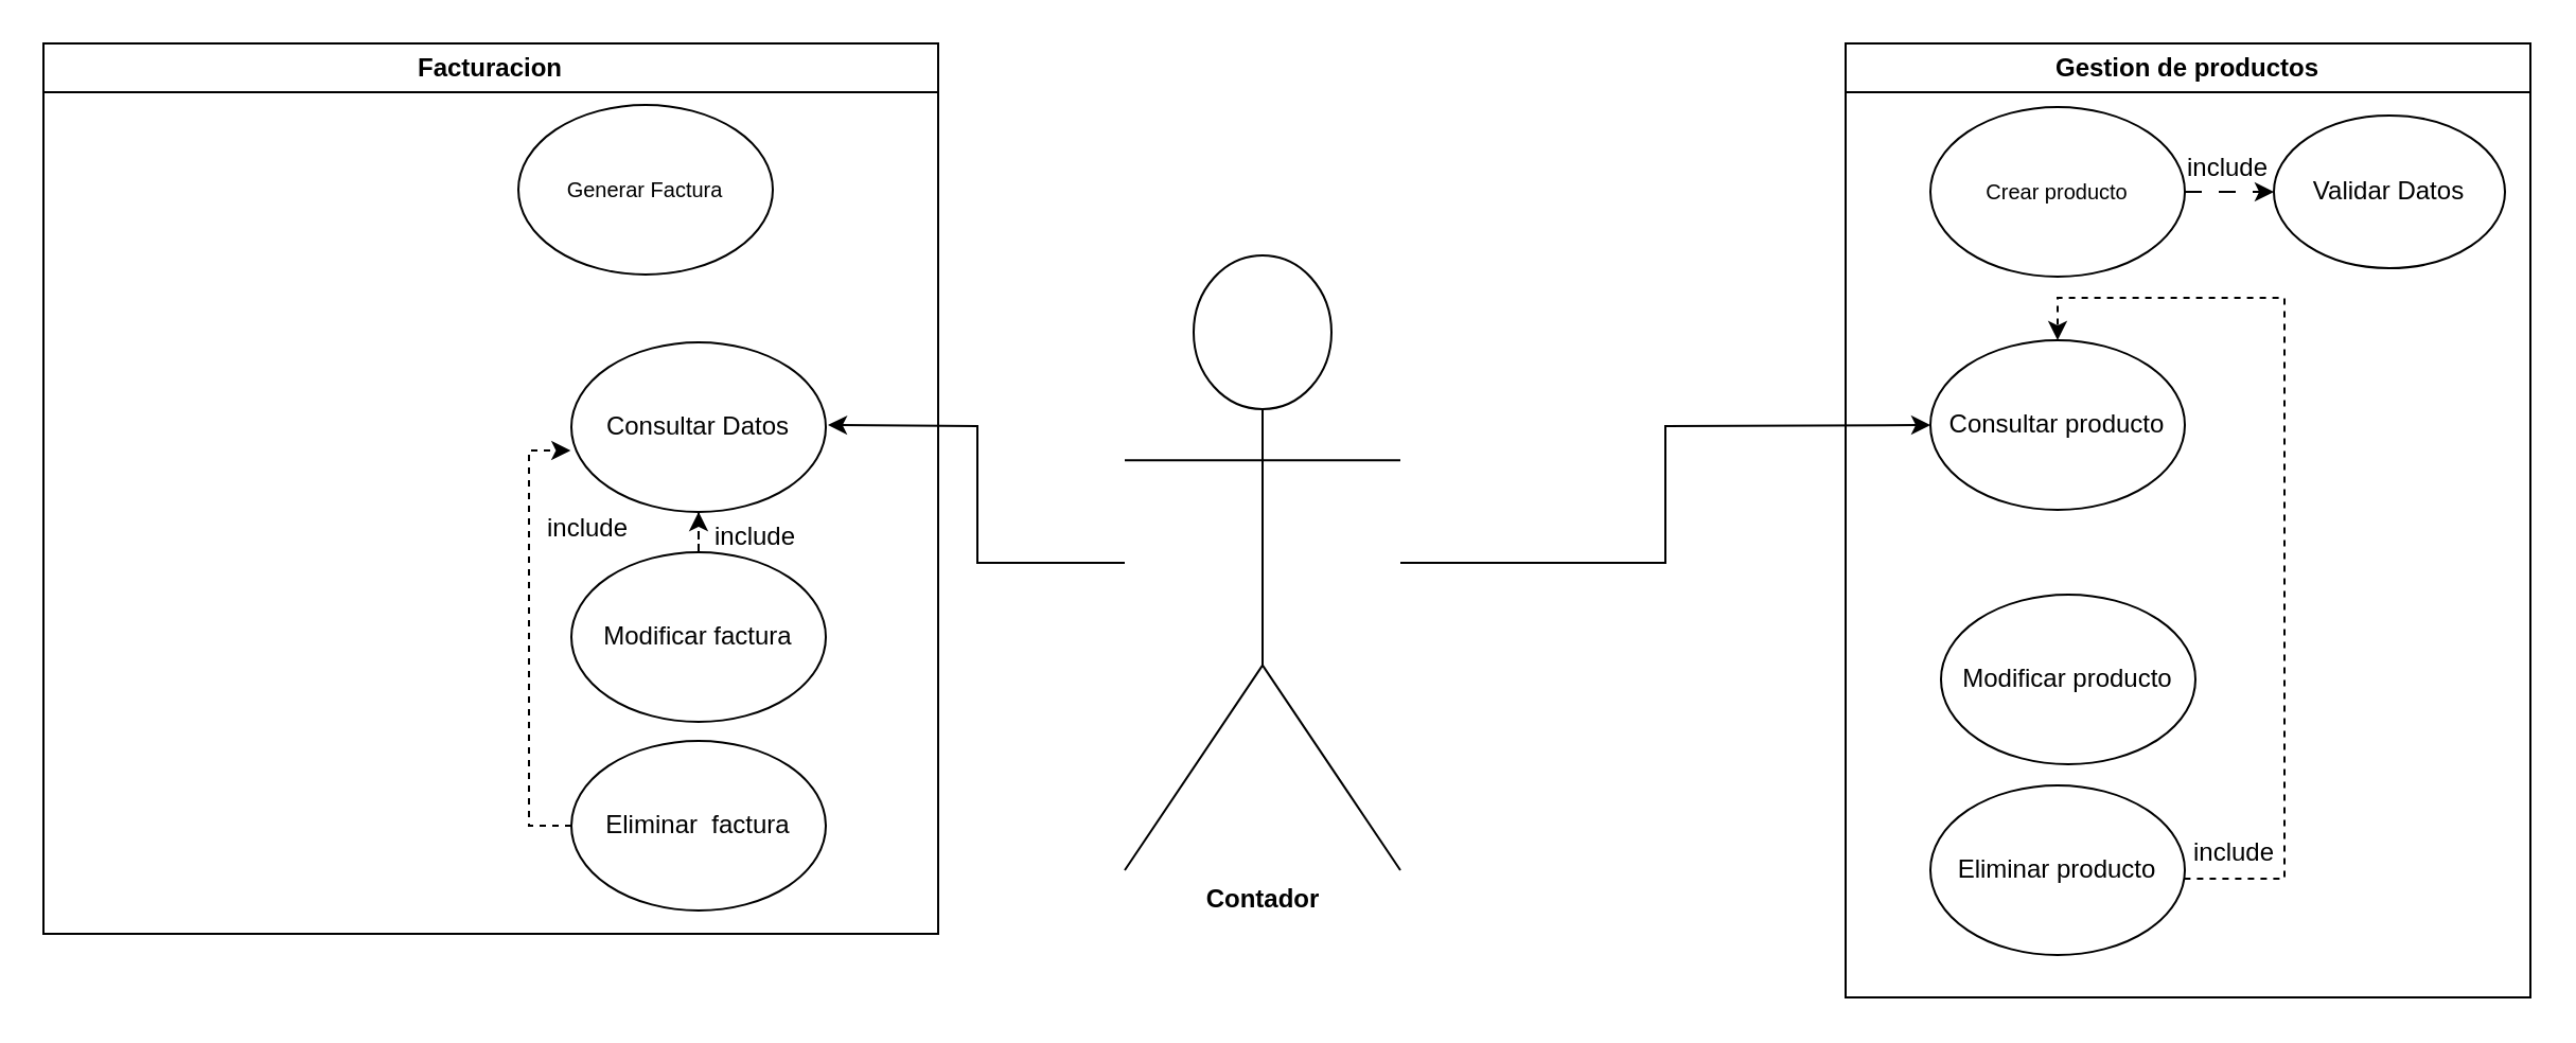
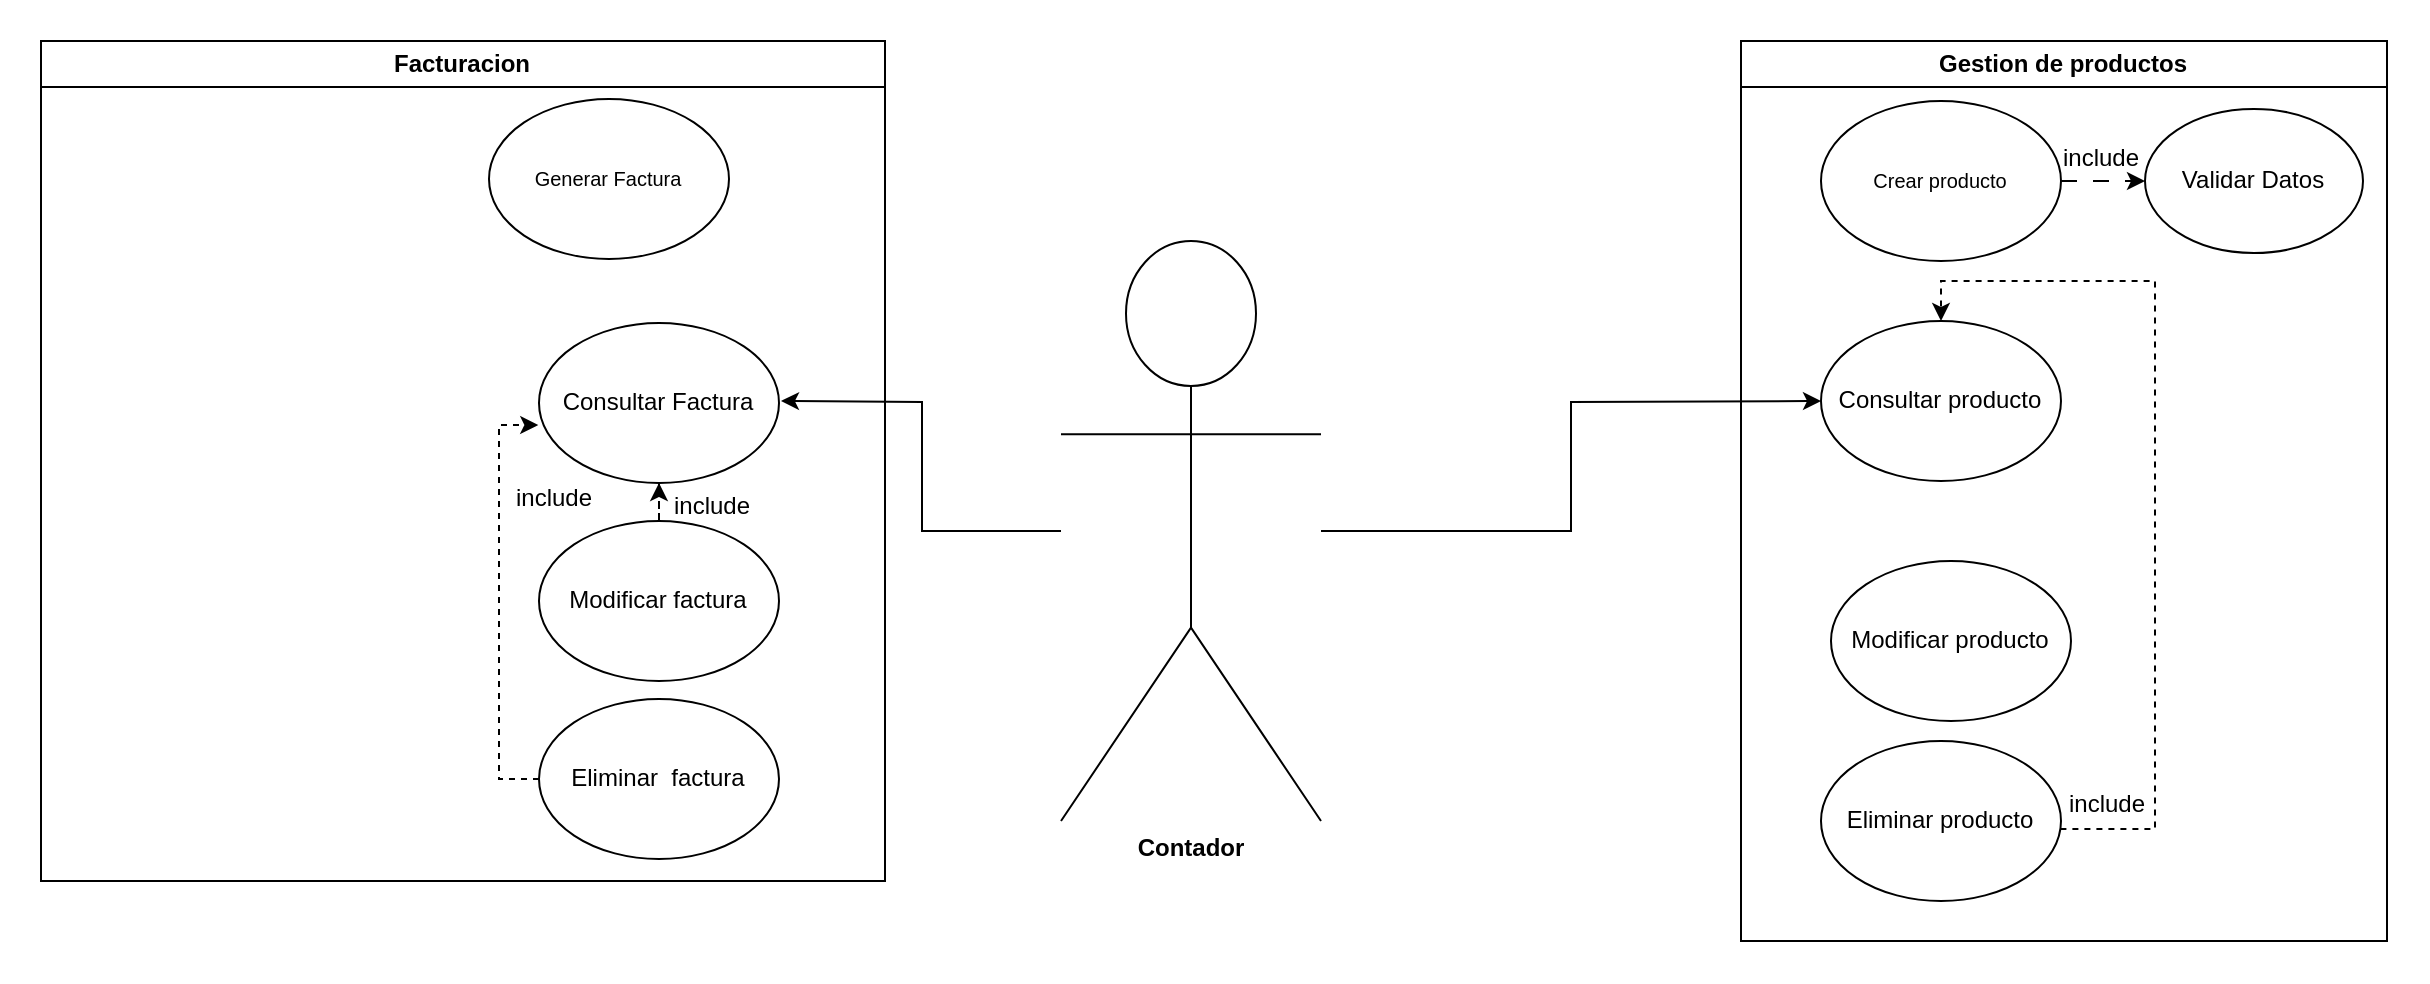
  <mxCell id="0" />
  <mxCell id="1" parent="0" />
  <mxCell id="2" style="edgeStyle=orthogonalEdgeStyle;rounded=0;orthogonalLoop=1;jettySize=auto;html=1;entryX=0;entryY=0.5;entryDx=0;entryDy=0;" edge="1" parent="1" source="4"><mxGeometry relative="1" as="geometry"><mxPoint x="910" y="200" as="targetPoint" /></mxGeometry></mxCell>
  <mxCell id="3" style="edgeStyle=orthogonalEdgeStyle;rounded=0;orthogonalLoop=1;jettySize=auto;html=1;entryX=1;entryY=0.5;entryDx=0;entryDy=0;" edge="1" parent="1" source="4"><mxGeometry relative="1" as="geometry"><mxPoint x="390" y="200" as="targetPoint" /></mxGeometry></mxCell>
  <mxCell id="4" value="&lt;span style=&quot;text-wrap: wrap;&quot;&gt;&lt;b&gt;Contador&lt;/b&gt;&lt;/span&gt;&lt;div&gt;&lt;span style=&quot;text-wrap: wrap;&quot;&gt;&lt;b&gt;&lt;br&gt;&lt;/b&gt;&lt;/span&gt;&lt;/div&gt;" style="shape=umlActor;verticalLabelPosition=bottom;verticalAlign=top;html=1;outlineConnect=0;" vertex="1" parent="1"><mxGeometry x="530" y="120" width="130" height="290" as="geometry" /></mxCell>
  <mxCell id="5" value="Facturacion" style="swimlane;whiteSpace=wrap;html=1;" vertex="1" parent="1"><mxGeometry x="20" y="20" width="422" height="420" as="geometry" /></mxCell>
  <mxCell id="6" value="&lt;font size=&quot;1&quot;&gt;Generar Factura&lt;/font&gt;" style="ellipse;whiteSpace=wrap;html=1;" vertex="1" parent="5"><mxGeometry x="224" y="29" width="120" height="80" as="geometry" /></mxCell>
  <mxCell id="7" style="edgeStyle=orthogonalEdgeStyle;rounded=0;orthogonalLoop=1;jettySize=auto;html=1;dashed=1;" edge="1" parent="5" source="8" target="9"><mxGeometry relative="1" as="geometry" /></mxCell>
  <mxCell id="8" value="Modificar factura" style="ellipse;whiteSpace=wrap;html=1;" vertex="1" parent="5"><mxGeometry x="249" y="240" width="120" height="80" as="geometry" /></mxCell>
- <mxCell id="9" value="Consultar Datos" style="ellipse;whiteSpace=wrap;html=1;" vertex="1" parent="5"><mxGeometry x="249" y="141" width="120" height="80" as="geometry" /></mxCell>
+ <mxCell id="9" value="Consultar Factura" style="ellipse;whiteSpace=wrap;html=1;" vertex="1" parent="5"><mxGeometry x="249" y="141" width="120" height="80" as="geometry" /></mxCell>
  <mxCell id="10" value="Eliminar&amp;nbsp; factura" style="ellipse;whiteSpace=wrap;html=1;" vertex="1" parent="5"><mxGeometry x="249" y="329" width="120" height="80" as="geometry" /></mxCell>
  <mxCell id="11" style="edgeStyle=orthogonalEdgeStyle;rounded=0;orthogonalLoop=1;jettySize=auto;html=1;entryX=-0.003;entryY=0.638;entryDx=0;entryDy=0;entryPerimeter=0;dashed=1;" edge="1" parent="5" source="10" target="9"><mxGeometry relative="1" as="geometry"><Array as="points"><mxPoint x="229" y="369" /><mxPoint x="229" y="192" /></Array></mxGeometry></mxCell>
  <mxCell id="12" value="include" style="text;html=1;align=center;verticalAlign=middle;whiteSpace=wrap;rounded=0;" vertex="1" parent="5"><mxGeometry x="227" y="214" width="60" height="30" as="geometry" /></mxCell>
  <mxCell id="13" value="include" style="text;html=1;align=center;verticalAlign=middle;whiteSpace=wrap;rounded=0;" vertex="1" parent="5"><mxGeometry x="306" y="218" width="60" height="30" as="geometry" /></mxCell>
  <mxCell id="14" value="Gestion de productos" style="swimlane;whiteSpace=wrap;html=1;" vertex="1" parent="1"><mxGeometry x="870" y="20" width="323" height="450" as="geometry" /></mxCell>
  <mxCell id="15" style="edgeStyle=orthogonalEdgeStyle;rounded=0;orthogonalLoop=1;jettySize=auto;html=1;exitX=1;exitY=0.5;exitDx=0;exitDy=0;entryX=0;entryY=0.5;entryDx=0;entryDy=0;dashed=1;dashPattern=8 8;" edge="1" parent="14" source="16" target="21"><mxGeometry relative="1" as="geometry" /></mxCell>
  <mxCell id="16" value="&lt;font size=&quot;1&quot;&gt;Crear producto&lt;/font&gt;" style="ellipse;whiteSpace=wrap;html=1;" vertex="1" parent="14"><mxGeometry x="40" y="30" width="120" height="80" as="geometry" /></mxCell>
  <mxCell id="17" value="Modificar producto" style="ellipse;whiteSpace=wrap;html=1;" vertex="1" parent="14"><mxGeometry x="45" y="260" width="120" height="80" as="geometry" /></mxCell>
  <mxCell id="18" value="Consultar producto" style="ellipse;whiteSpace=wrap;html=1;" vertex="1" parent="14"><mxGeometry x="40" y="140" width="120" height="80" as="geometry" /></mxCell>
  <mxCell id="19" style="edgeStyle=orthogonalEdgeStyle;rounded=0;orthogonalLoop=1;jettySize=auto;html=1;entryX=0.5;entryY=0;entryDx=0;entryDy=0;dashed=1;" edge="1" parent="14" source="20" target="18"><mxGeometry relative="1" as="geometry"><Array as="points"><mxPoint x="207" y="394" /><mxPoint x="207" y="120" /><mxPoint x="100" y="120" /></Array></mxGeometry></mxCell>
  <mxCell id="20" value="Eliminar producto" style="ellipse;whiteSpace=wrap;html=1;" vertex="1" parent="14"><mxGeometry x="40" y="350" width="120" height="80" as="geometry" /></mxCell>
  <mxCell id="21" value="Validar Datos" style="ellipse;whiteSpace=wrap;html=1;" vertex="1" parent="14"><mxGeometry x="202" y="34" width="109" height="72" as="geometry" /></mxCell>
  <mxCell id="22" value="include" style="text;html=1;align=center;verticalAlign=middle;resizable=0;points=[];autosize=1;strokeColor=none;fillColor=none;" vertex="1" parent="14"><mxGeometry x="155" y="369" width="56" height="26" as="geometry" /></mxCell>
  <mxCell id="23" value="include" style="text;html=1;align=center;verticalAlign=middle;resizable=0;points=[];autosize=1;strokeColor=none;fillColor=none;" vertex="1" parent="1"><mxGeometry x="1022" y="66" width="56" height="26" as="geometry" /></mxCell>
